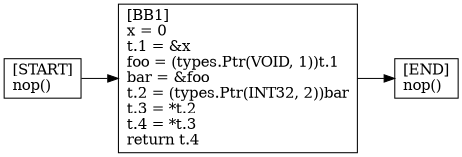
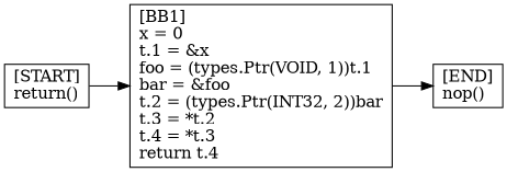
  digraph {
    rankdir=LR
    node [shape=box]
    n1 [label="[END]\lnop()\l"]
-   n2 [label="[START]\lnop()\l"]
+   n2 [label="[START]\lreturn()\l"]
    n3 [label="[BB1]\lx = 0\lt.1 = &x\lfoo = (types.Ptr(VOID, 1))t.1\lbar = &foo\lt.2 = (types.Ptr(INT32, 2))bar\lt.3 = *t.2\lt.4 = *t.3\lreturn t.4\l"]
    n2 -> n3
    n3 -> n1
  }
